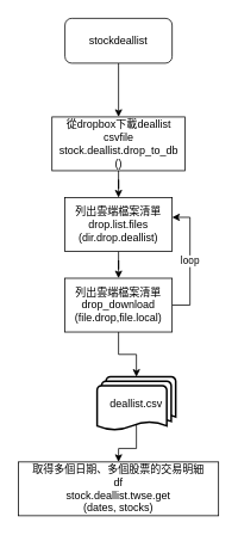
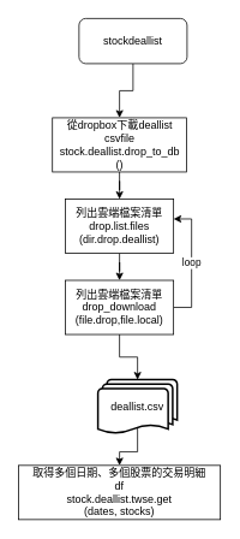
  <mxCell id="0" />
  <mxCell id="1" parent="0" />
  <mxCell id="2" style="edgeStyle=orthogonalEdgeStyle;rounded=0;orthogonalLoop=1;jettySize=auto;html=1;entryX=0.5;entryY=0;entryDx=0;entryDy=0;" edge="1" parent="1" source="3" target="5"><mxGeometry relative="1" as="geometry" /></mxCell>
- <mxCell id="3" value="stockdeallist" style="rounded=1;whiteSpace=wrap;html=1;" vertex="1" parent="1"><mxGeometry x="72" y="20" width="120" height="50" as="geometry" /></mxCell>
+ <mxCell id="3" value="stockdeallist" style="rounded=1;whiteSpace=wrap;html=1;" vertex="1" parent="1"><mxGeometry x="87" y="20" width="120" height="50" as="geometry" /></mxCell>
  <mxCell id="4" style="edgeStyle=orthogonalEdgeStyle;rounded=0;orthogonalLoop=1;jettySize=auto;html=1;exitX=0.5;exitY=1;exitDx=0;exitDy=0;" edge="1" parent="1" source="5" target="10"><mxGeometry relative="1" as="geometry" /></mxCell>
  <mxCell id="5" value="從dropbox下載deallist&lt;br&gt;csvfile&lt;br&gt;stock.deallist.drop_to_db&lt;br&gt;()" style="rounded=0;whiteSpace=wrap;html=1;" vertex="1" parent="1"><mxGeometry x="57.5" y="130" width="149" height="60" as="geometry" /></mxCell>
  <mxCell id="6" value="取得多個日期、多個股票的交易明細&lt;br&gt;df&lt;br&gt;stock.deallist.twse.get&lt;br&gt;(dates, stocks)" style="rounded=0;whiteSpace=wrap;html=1;" vertex="1" parent="1"><mxGeometry x="20" y="515" width="224" height="60" as="geometry" /></mxCell>
  <mxCell id="7" style="edgeStyle=orthogonalEdgeStyle;rounded=0;orthogonalLoop=1;jettySize=auto;html=1;exitX=0.5;exitY=0.88;exitDx=0;exitDy=0;exitPerimeter=0;entryX=0.5;entryY=0;entryDx=0;entryDy=0;" edge="1" parent="1" source="8" target="6"><mxGeometry relative="1" as="geometry" /></mxCell>
  <mxCell id="8" value="deallist.csv" style="strokeWidth=2;html=1;shape=mxgraph.flowchart.multi-document;whiteSpace=wrap;" vertex="1" parent="1"><mxGeometry x="108" y="420" width="88" height="60" as="geometry" /></mxCell>
  <mxCell id="9" style="edgeStyle=orthogonalEdgeStyle;rounded=0;orthogonalLoop=1;jettySize=auto;html=1;" edge="1" parent="1" source="10" target="13"><mxGeometry relative="1" as="geometry" /></mxCell>
  <mxCell id="10" value="列出雲端檔案清單&lt;br&gt;drop.list.files&lt;br&gt;(dir.drop.deallist)" style="rounded=0;whiteSpace=wrap;html=1;" vertex="1" parent="1"><mxGeometry x="72" y="220" width="120" height="60" as="geometry" /></mxCell>
  <mxCell id="11" style="edgeStyle=orthogonalEdgeStyle;rounded=0;orthogonalLoop=1;jettySize=auto;html=1;exitX=0.5;exitY=1;exitDx=0;exitDy=0;entryX=0.5;entryY=0;entryDx=0;entryDy=0;entryPerimeter=0;" edge="1" parent="1" source="13" target="8"><mxGeometry relative="1" as="geometry" /></mxCell>
  <mxCell id="12" value="loop" style="edgeStyle=orthogonalEdgeStyle;rounded=0;orthogonalLoop=1;jettySize=auto;html=1;entryX=1;entryY=0.367;entryDx=0;entryDy=0;entryPerimeter=0;" edge="1" parent="1" source="13" target="10"><mxGeometry relative="1" as="geometry"><Array as="points"><mxPoint x="212" y="340" /><mxPoint x="212" y="242" /></Array></mxGeometry></mxCell>
  <mxCell id="13" value="列出雲端檔案清單&lt;br&gt;drop_download&lt;br&gt;(file.drop,file.local)" style="rounded=0;whiteSpace=wrap;html=1;" vertex="1" parent="1"><mxGeometry x="72" y="310" width="120" height="60" as="geometry" /></mxCell>
